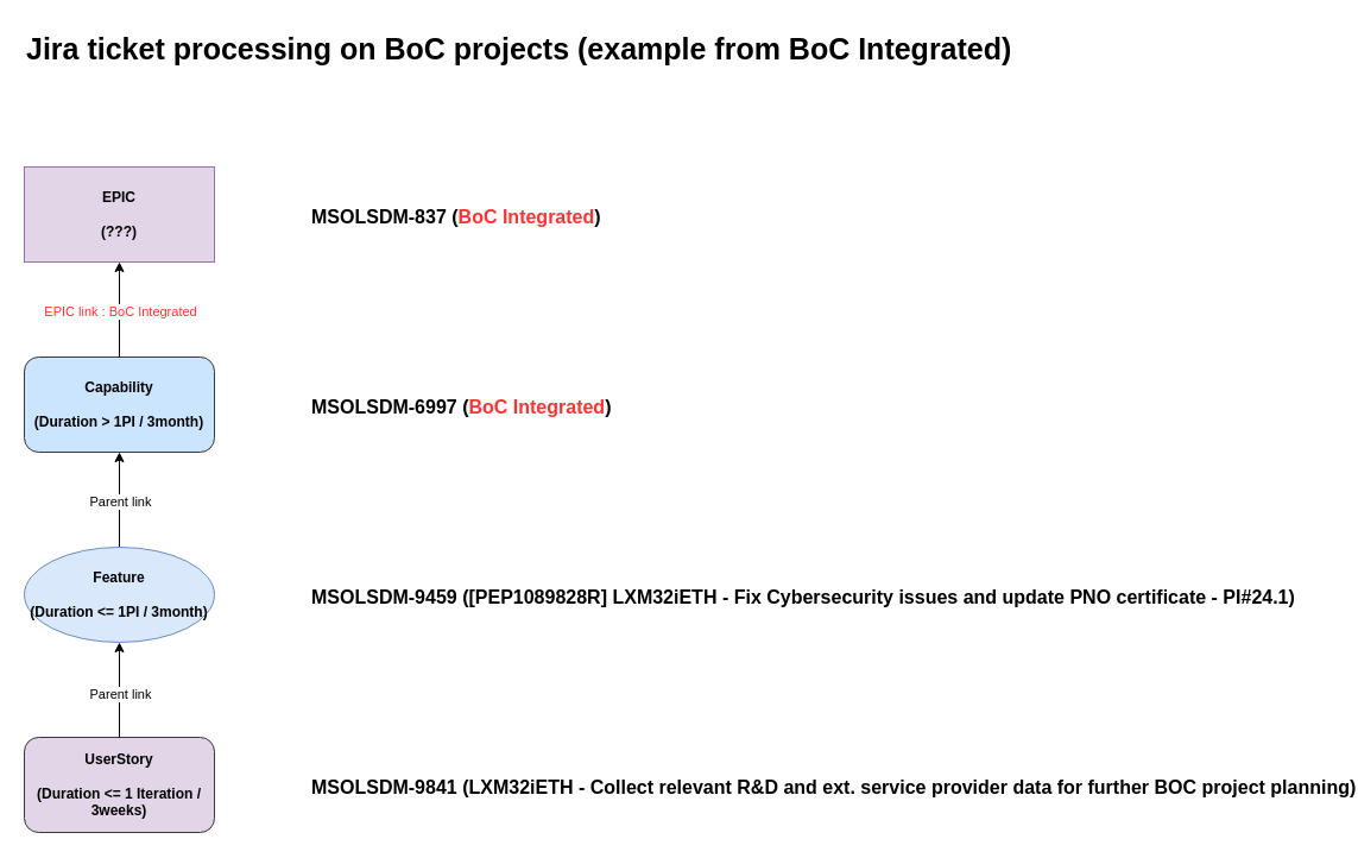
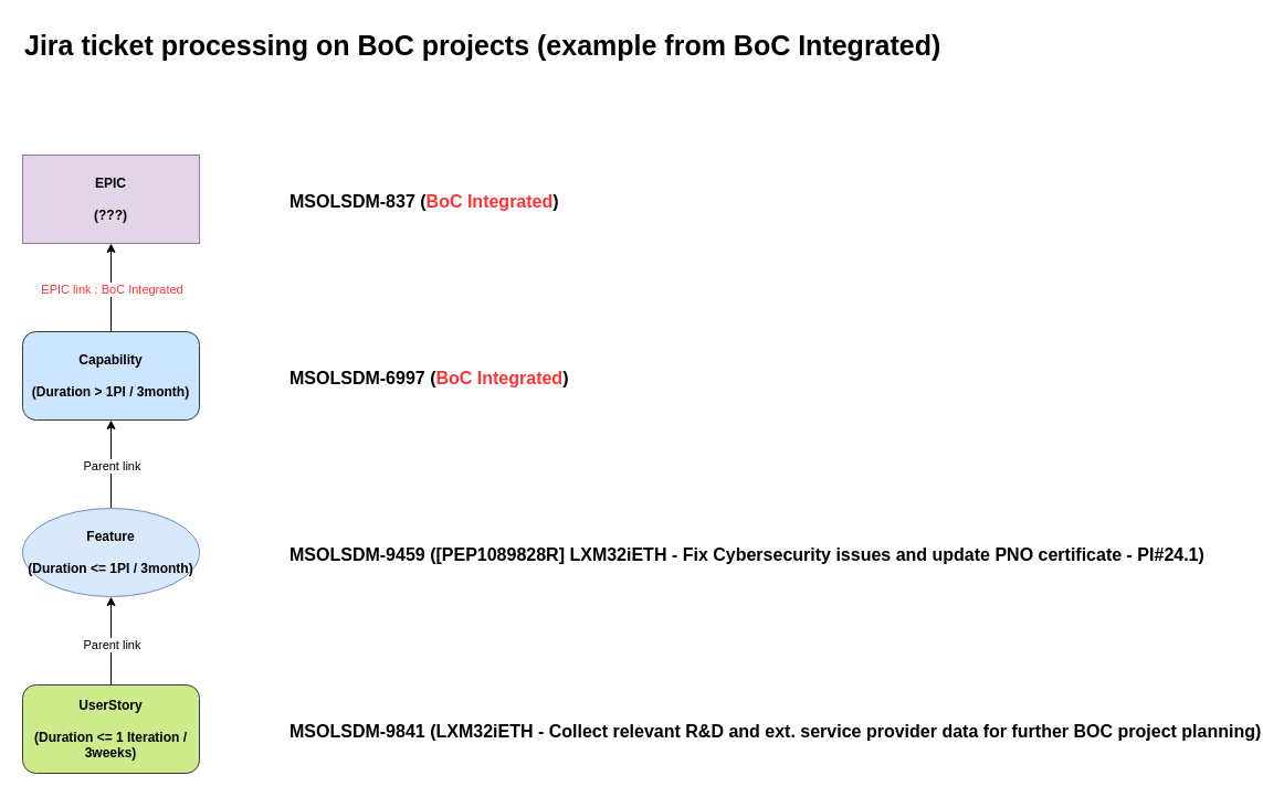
  <mxCell id="0" />
  <mxCell id="1" parent="0" />
  <mxCell id="2" value="&lt;b&gt;EPIC&lt;br&gt;&lt;br&gt;(???)&lt;br&gt;&lt;/b&gt;" style="whiteSpace=wrap;html=1;fillColor=#e1d5e7;strokeColor=#9673a6;rounded=0;" vertex="1" parent="1"><mxGeometry x="20" y="140" width="160" height="80" as="geometry" /></mxCell>
  <mxCell id="3" value="&lt;b&gt;Capability&lt;br&gt;&lt;br&gt;(Duration &amp;gt; 1PI / 3month)&lt;br&gt;&lt;/b&gt;" style="rounded=1;whiteSpace=wrap;html=1;fillColor=#cce5ff;strokeColor=#36393d;" vertex="1" parent="1"><mxGeometry x="20" y="300" width="160" height="80" as="geometry" /></mxCell>
  <mxCell id="4" value="&lt;font style=&quot;font-size: 16px;&quot;&gt;MSOLSDM-6997 (&lt;font color=&quot;#ff3333&quot;&gt;BoC Integrated&lt;/font&gt;)&lt;/font&gt;" style="text;strokeColor=none;fillColor=none;html=1;fontSize=24;fontStyle=1;verticalAlign=middle;align=left;" vertex="1" parent="1"><mxGeometry x="260" y="320" width="100" height="40" as="geometry" /></mxCell>
  <mxCell id="5" style="edgeStyle=orthogonalEdgeStyle;rounded=0;orthogonalLoop=1;jettySize=auto;html=1;entryX=0.5;entryY=1;entryDx=0;entryDy=0;" edge="1" parent="1" source="7" target="3"><mxGeometry relative="1" as="geometry" /></mxCell>
  <mxCell id="6" value="Parent link" style="edgeLabel;html=1;align=center;verticalAlign=middle;resizable=0;points=[];" vertex="1" connectable="0" parent="5"><mxGeometry x="-0.025" relative="1" as="geometry"><mxPoint as="offset" /></mxGeometry></mxCell>
  <mxCell id="7" value="&lt;b&gt;Feature&lt;br&gt;&lt;br&gt;(Duration &amp;lt;= 1PI / 3month)&lt;br&gt;&lt;/b&gt;" style="ellipse;whiteSpace=wrap;html=1;fillColor=#dae8fc;strokeColor=#6c8ebf;" vertex="1" parent="1"><mxGeometry x="20" y="460" width="160" height="80" as="geometry" /></mxCell>
  <mxCell id="8" value="&lt;font style=&quot;font-size: 16px;&quot;&gt;MSOLSDM-9459 ([PEP1089828R] LXM32iETH - Fix Cybersecurity issues and update PNO certificate - PI#24.1)&lt;/font&gt;" style="text;strokeColor=none;fillColor=none;html=1;fontSize=24;fontStyle=1;verticalAlign=middle;align=left;" vertex="1" parent="1"><mxGeometry x="260" y="480" width="100" height="40" as="geometry" /></mxCell>
- <mxCell id="9" value="&lt;b&gt;UserStory&lt;br&gt;&lt;br&gt;(Duration &amp;lt;= 1 Iteration / 3weeks)&lt;br&gt;&lt;/b&gt;" style="rounded=1;whiteSpace=wrap;html=1;fillColor=#e1d5e7;strokeColor=#36393d;" vertex="1" parent="1"><mxGeometry x="20" y="620" width="160" height="80" as="geometry" /></mxCell>
+ <mxCell id="9" value="&lt;b&gt;UserStory&lt;br&gt;&lt;br&gt;(Duration &amp;lt;= 1 Iteration / 3weeks)&lt;br&gt;&lt;/b&gt;" style="rounded=1;whiteSpace=wrap;html=1;fillColor=#cdeb8b;strokeColor=#36393d;" vertex="1" parent="1"><mxGeometry x="20" y="620" width="160" height="80" as="geometry" /></mxCell>
  <mxCell id="10" value="&lt;font style=&quot;font-size: 16px;&quot;&gt;MSOLSDM-9841 (LXM32iETH - Collect relevant R&amp;amp;D and ext. service provider data for further BOC project planning)&lt;/font&gt;" style="text;strokeColor=none;fillColor=none;html=1;fontSize=24;fontStyle=1;verticalAlign=middle;align=left;" vertex="1" parent="1"><mxGeometry x="260" y="640" width="100" height="40" as="geometry" /></mxCell>
  <mxCell id="11" value="" style="endArrow=classic;html=1;rounded=0;exitX=0.5;exitY=0;exitDx=0;exitDy=0;entryX=0.5;entryY=1;entryDx=0;entryDy=0;" edge="1" parent="1" source="9" target="7"><mxGeometry width="50" height="50" relative="1" as="geometry"><mxPoint x="420" y="470" as="sourcePoint" /><mxPoint x="470" y="420" as="targetPoint" /></mxGeometry></mxCell>
  <mxCell id="12" value="Parent link" style="edgeLabel;html=1;align=center;verticalAlign=middle;resizable=0;points=[];" vertex="1" connectable="0" parent="11"><mxGeometry x="-0.075" relative="1" as="geometry"><mxPoint as="offset" /></mxGeometry></mxCell>
  <mxCell id="13" style="edgeStyle=orthogonalEdgeStyle;rounded=0;orthogonalLoop=1;jettySize=auto;html=1;entryX=0.5;entryY=1;entryDx=0;entryDy=0;exitX=0.5;exitY=0;exitDx=0;exitDy=0;" edge="1" parent="1" source="3" target="2"><mxGeometry relative="1" as="geometry"><mxPoint x="110" y="470" as="sourcePoint" /><mxPoint x="110" y="390" as="targetPoint" /></mxGeometry></mxCell>
  <mxCell id="14" value="&lt;font color=&quot;#ff3333&quot;&gt;EPIC link : BoC Integrated&lt;/font&gt;" style="edgeLabel;html=1;align=center;verticalAlign=middle;resizable=0;points=[];" vertex="1" connectable="0" parent="13"><mxGeometry x="-0.025" relative="1" as="geometry"><mxPoint as="offset" /></mxGeometry></mxCell>
  <mxCell id="15" value="&lt;font style=&quot;font-size: 16px;&quot;&gt;MSOLSDM-837&amp;nbsp;(&lt;font color=&quot;#ff3333&quot;&gt;BoC Integrated&lt;/font&gt;)&lt;/font&gt;" style="text;strokeColor=none;fillColor=none;html=1;fontSize=24;fontStyle=1;verticalAlign=middle;align=left;" vertex="1" parent="1"><mxGeometry x="260" y="160" width="100" height="40" as="geometry" /></mxCell>
  <mxCell id="16" value="&lt;span style=&quot;font-size: 25px;&quot;&gt;Jira ticket processing on BoC projects (example from BoC Integrated)&lt;/span&gt;" style="text;strokeColor=none;fillColor=none;html=1;fontSize=25;fontStyle=1;verticalAlign=middle;align=left;" vertex="1" parent="1"><mxGeometry x="20" width="100" height="40" as="geometry" y="20" /></mxCell>
